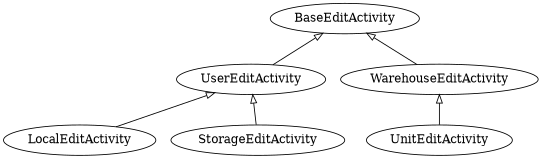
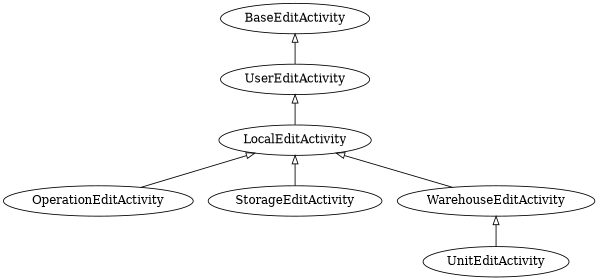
  digraph {
    rankdir=BT
    edge [arrowhead=onormal]
    LocalEditActivity
    UserEditActivity
+   OperationEditActivity
    StorageEditActivity
    UnitEditActivity
    WarehouseEditActivity
    BaseEditActivity
    LocalEditActivity -> UserEditActivity
    UserEditActivity -> BaseEditActivity
-   StorageEditActivity -> UserEditActivity
+   OperationEditActivity -> LocalEditActivity
+   StorageEditActivity -> LocalEditActivity
    UnitEditActivity -> WarehouseEditActivity
-   WarehouseEditActivity -> BaseEditActivity
+   WarehouseEditActivity -> LocalEditActivity
  }
